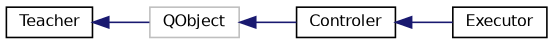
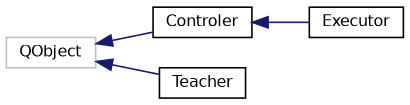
  digraph {
    rankdir=LR
    node [color=black fillcolor=white fontname=Helvetica fontsize=10 shape=record style=filled]
    edge [color=midnightblue dir=back fontname=Helvetica fontsize=10 labelfontname=Helvetica labelfontsize=10 style=solid]
    n1 [color=grey75 height=0.2 label=QObject width=0.4]
    n2 [height=0.2 label=Controler width=0.4]
    n3 [height=0.2 label=Teacher width=0.4]
    n4 [height=0.2 label=Executor width=0.4]
    n1 -> n2
-   n3 -> n1
+   n1 -> n3
    n2 -> n4
  }
